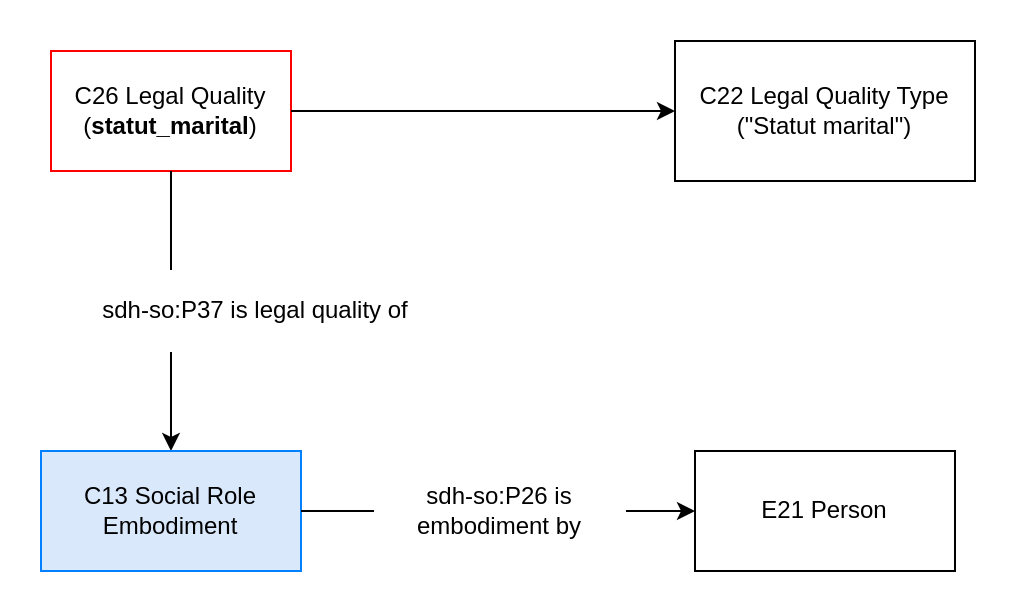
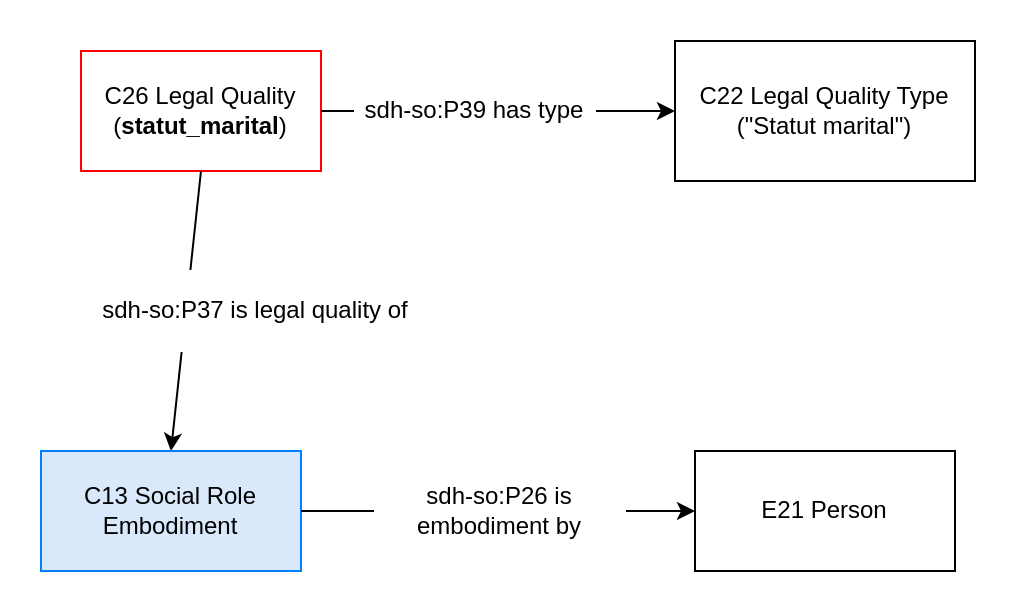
  <mxCell id="0" />
  <mxCell id="1" parent="0" />
  <mxCell id="2" value="C22 Legal Quality Type&lt;div&gt;(&quot;Statut marital&quot;)&lt;/div&gt;" style="rounded=0;whiteSpace=wrap;html=1;fillColor=default;strokeColor=#000000;" parent="1" vertex="1"><mxGeometry x="337" y="20" width="150" height="70" as="geometry" /></mxCell>
- <mxCell id="3" value="C26 Legal Quality&lt;div&gt;(&lt;b&gt;statut_marital&lt;/b&gt;)&lt;/div&gt;" style="rounded=0;whiteSpace=wrap;html=1;strokeColor=#FF0000;" parent="1" vertex="1"><mxGeometry x="25" y="25" width="120" height="60" as="geometry" /></mxCell>
+ <mxCell id="3" value="C26 Legal Quality&lt;div&gt;(&lt;b&gt;statut_marital&lt;/b&gt;)&lt;/div&gt;" style="rounded=0;whiteSpace=wrap;html=1;strokeColor=#FF0000;" parent="1" vertex="1"><mxGeometry x="40" y="25" width="120" height="60" as="geometry" /></mxCell>
  <mxCell id="4" value="" style="endArrow=classic;html=1;rounded=0;exitX=1;exitY=0.5;exitDx=0;exitDy=0;" parent="1" edge="1" source="3"><mxGeometry width="50" height="50" relative="1" as="geometry"><mxPoint x="207" y="55" as="sourcePoint" /><mxPoint x="337" y="55" as="targetPoint" /></mxGeometry></mxCell>
+ <mxCell id="5" value="sdh-so:P39 has type" style="rounded=0;whiteSpace=wrap;html=1;strokeColor=#FFFFFF;" parent="1" vertex="1"><mxGeometry x="177" y="35" width="120" height="40" as="geometry" /></mxCell>
  <mxCell id="6" value="" style="endArrow=classic;html=1;rounded=0;exitX=0.5;exitY=1;exitDx=0;exitDy=0;" edge="1" parent="1" source="3"><mxGeometry width="50" height="50" relative="1" as="geometry"><mxPoint x="165" y="145" as="sourcePoint" /><mxPoint x="85" y="225" as="targetPoint" /></mxGeometry></mxCell>
  <mxCell id="7" value="C13 Social Role Embodiment" style="rounded=0;whiteSpace=wrap;html=1;strokeColor=#007FFF;fillColor=#dae8fc;" vertex="1" parent="1"><mxGeometry x="20" y="225" width="130" height="60" as="geometry" /></mxCell>
  <mxCell id="8" value="E21 Person" style="rounded=0;whiteSpace=wrap;html=1;" vertex="1" parent="1"><mxGeometry x="347" y="225" width="130" height="60" as="geometry" /></mxCell>
  <mxCell id="9" value="" style="endArrow=classic;html=1;rounded=0;exitX=1;exitY=0.5;exitDx=0;exitDy=0;entryX=0;entryY=0.5;entryDx=0;entryDy=0;" edge="1" parent="1" source="7" target="8"><mxGeometry width="50" height="50" relative="1" as="geometry"><mxPoint x="307" y="185" as="sourcePoint" /><mxPoint x="327" y="255" as="targetPoint" /></mxGeometry></mxCell>
  <mxCell id="10" value="sdh-so:P37 is legal quality of" style="rounded=0;whiteSpace=wrap;html=1;strokeColor=#FFFFFF;" vertex="1" parent="1"><mxGeometry x="25" y="135" width="205" height="40" as="geometry" /></mxCell>
  <mxCell id="11" value="sdh-so:P26 is embodiment by" style="rounded=0;whiteSpace=wrap;html=1;strokeColor=#FFFFFF;" vertex="1" parent="1"><mxGeometry x="187" y="235" width="125" height="40" as="geometry" /></mxCell>
